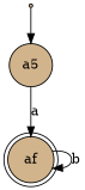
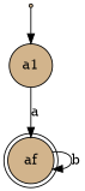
  digraph {
    node [style=filled fillcolor=tan]
    ai [shape=point]
-   a1 [shape=circle label=a5]
+   a1 [shape=circle]
    af [shape=doublecircle]
    ai -> a1
    a1 -> af [label=a]
    af -> af [label=b]
  }
